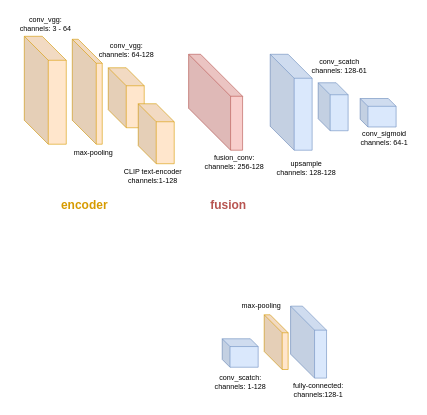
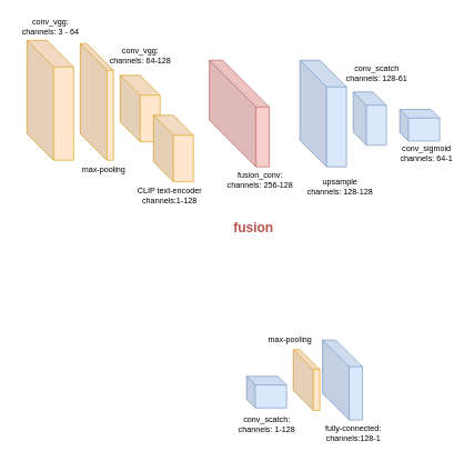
  <mxCell id="0" />
  <mxCell id="1" parent="0" />
  <mxCell id="2" value="" style="shape=cube;whiteSpace=wrap;html=1;boundedLbl=1;backgroundOutline=1;darkOpacity=0.05;darkOpacity2=0.1;size=70;fillColor=#f8cecc;strokeColor=#b85450;" vertex="1" parent="1"><mxGeometry x="314" y="90" width="90" height="160" as="geometry" /></mxCell>
  <mxCell id="3" value="" style="shape=cube;whiteSpace=wrap;html=1;boundedLbl=1;backgroundOutline=1;darkOpacity=0.05;darkOpacity2=0.1;size=40;fillColor=#ffe6cc;strokeColor=#d79b00;" vertex="1" parent="1"><mxGeometry x="40" y="60" width="70" height="180" as="geometry" /></mxCell>
  <mxCell id="4" value="" style="shape=cube;whiteSpace=wrap;html=1;boundedLbl=1;backgroundOutline=1;darkOpacity=0.05;darkOpacity2=0.1;size=30;fillColor=#ffe6cc;strokeColor=#d79b00;" vertex="1" parent="1"><mxGeometry x="180" y="112.5" width="60" height="100" as="geometry" /></mxCell>
  <mxCell id="5" value="" style="shape=cube;whiteSpace=wrap;html=1;boundedLbl=1;backgroundOutline=1;darkOpacity=0.05;darkOpacity2=0.1;size=40;fillColor=#ffe6cc;strokeColor=#d79b00;" vertex="1" parent="1"><mxGeometry x="120" y="65" width="50" height="175" as="geometry" /></mxCell>
  <mxCell id="6" value="" style="shape=cube;whiteSpace=wrap;html=1;boundedLbl=1;backgroundOutline=1;darkOpacity=0.05;darkOpacity2=0.1;size=30;fillColor=#ffe6cc;strokeColor=#d79b00;" vertex="1" parent="1"><mxGeometry x="230" y="172.5" width="60" height="100" as="geometry" /></mxCell>
  <mxCell id="7" value="conv_vgg:&lt;br&gt;channels: 3 - 64" style="text;html=1;align=center;verticalAlign=middle;resizable=0;points=[];autosize=1;strokeColor=none;fillColor=none;" vertex="1" parent="1"><mxGeometry x="20" y="20" width="110" height="40" as="geometry" /></mxCell>
  <mxCell id="8" value="max-pooling" style="text;html=1;align=center;verticalAlign=middle;resizable=0;points=[];autosize=1;strokeColor=none;fillColor=none;" vertex="1" parent="1"><mxGeometry x="110" y="240" width="90" height="30" as="geometry" /></mxCell>
  <mxCell id="9" value="conv_vgg:&lt;br&gt;channels: 64-128" style="text;html=1;align=center;verticalAlign=middle;resizable=0;points=[];autosize=1;strokeColor=none;fillColor=none;" vertex="1" parent="1"><mxGeometry x="150" y="62.5" width="120" height="40" as="geometry" /></mxCell>
  <mxCell id="10" value="CLIP text-encoder&lt;br&gt;channels:1-128" style="text;html=1;align=center;verticalAlign=middle;resizable=0;points=[];autosize=1;strokeColor=none;fillColor=none;" vertex="1" parent="1"><mxGeometry x="194" y="272.5" width="120" height="40" as="geometry" /></mxCell>
  <mxCell id="11" value="fusion_conv:&lt;br&gt;channels: 256-128" style="text;html=1;align=center;verticalAlign=middle;resizable=0;points=[];autosize=1;strokeColor=none;fillColor=none;" vertex="1" parent="1"><mxGeometry x="330" y="250" width="120" height="40" as="geometry" /></mxCell>
  <mxCell id="12" value="" style="shape=cube;whiteSpace=wrap;html=1;boundedLbl=1;backgroundOutline=1;darkOpacity=0.05;darkOpacity2=0.1;size=40;fillColor=#dae8fc;strokeColor=#6c8ebf;" vertex="1" parent="1"><mxGeometry x="450" y="90" width="70" height="160" as="geometry" /></mxCell>
  <mxCell id="13" value="upsample&lt;br&gt;channels: 128-128" style="text;html=1;align=center;verticalAlign=middle;resizable=0;points=[];autosize=1;strokeColor=none;fillColor=none;" vertex="1" parent="1"><mxGeometry x="450" y="260" width="120" height="40" as="geometry" /></mxCell>
  <mxCell id="14" value="" style="shape=cube;whiteSpace=wrap;html=1;boundedLbl=1;backgroundOutline=1;darkOpacity=0.05;darkOpacity2=0.1;size=20;fillColor=#dae8fc;strokeColor=#6c8ebf;" vertex="1" parent="1"><mxGeometry x="530" y="137.5" width="50" height="80" as="geometry" /></mxCell>
  <mxCell id="15" value="conv_scatch&lt;br&gt;channels: 128-61" style="text;html=1;align=center;verticalAlign=middle;resizable=0;points=[];autosize=1;strokeColor=none;fillColor=none;" vertex="1" parent="1"><mxGeometry x="505" y="90" width="120" height="40" as="geometry" /></mxCell>
  <mxCell id="16" value="" style="shape=cube;whiteSpace=wrap;html=1;boundedLbl=1;backgroundOutline=1;darkOpacity=0.05;darkOpacity2=0.1;size=13;fillColor=#dae8fc;strokeColor=#6c8ebf;" vertex="1" parent="1"><mxGeometry x="370" y="564.37" width="60" height="47.5" as="geometry" /></mxCell>
  <mxCell id="17" value="conv_sigmoid&lt;br&gt;channels: 64-1" style="text;html=1;align=center;verticalAlign=middle;resizable=0;points=[];autosize=1;strokeColor=none;fillColor=none;" vertex="1" parent="1"><mxGeometry x="590" y="210" width="100" height="40" as="geometry" /></mxCell>
- <mxCell id="18" value="&lt;font color=&quot;#d79b00&quot; size=&quot;1&quot;&gt;&lt;b style=&quot;font-size: 20px;&quot;&gt;encoder&lt;/b&gt;&lt;/font&gt;" style="text;html=1;align=center;verticalAlign=middle;resizable=0;points=[];autosize=1;strokeColor=none;fillColor=none;" vertex="1" parent="1"><mxGeometry x="90" y="320" width="100" height="40" as="geometry" /></mxCell>
  <mxCell id="19" value="&lt;font color=&quot;#b85450&quot; size=&quot;1&quot;&gt;&lt;b style=&quot;font-size: 20px;&quot;&gt;fusion&lt;/b&gt;&lt;/font&gt;" style="text;html=1;align=center;verticalAlign=middle;resizable=0;points=[];autosize=1;strokeColor=none;fillColor=none;" vertex="1" parent="1"><mxGeometry x="340" y="320" width="80" height="40" as="geometry" /></mxCell>
  <mxCell id="20" value="" style="shape=cube;whiteSpace=wrap;html=1;boundedLbl=1;backgroundOutline=1;darkOpacity=0.05;darkOpacity2=0.1;size=13;fillColor=#dae8fc;strokeColor=#6c8ebf;" vertex="1" parent="1"><mxGeometry x="600" y="163.75" width="60" height="47.5" as="geometry" /></mxCell>
  <mxCell id="21" value="" style="shape=cube;whiteSpace=wrap;html=1;boundedLbl=1;backgroundOutline=1;darkOpacity=0.05;darkOpacity2=0.1;size=30;fillColor=#ffe6cc;strokeColor=#d79b00;" vertex="1" parent="1"><mxGeometry x="440" y="524.37" width="40" height="91.25" as="geometry" /></mxCell>
  <mxCell id="22" value="" style="shape=cube;whiteSpace=wrap;html=1;boundedLbl=1;backgroundOutline=1;darkOpacity=0.05;darkOpacity2=0.1;size=40;fillColor=#dae8fc;strokeColor=#6c8ebf;" vertex="1" parent="1"><mxGeometry x="484" y="510" width="60" height="120" as="geometry" /></mxCell>
  <mxCell id="23" value="conv_scatch:&lt;br&gt;channels: 1-128" style="text;html=1;align=center;verticalAlign=middle;resizable=0;points=[];autosize=1;strokeColor=none;fillColor=none;" vertex="1" parent="1"><mxGeometry x="345" y="615.62" width="110" height="40" as="geometry" /></mxCell>
  <mxCell id="24" value="max-pooling" style="text;html=1;align=center;verticalAlign=middle;resizable=0;points=[];autosize=1;strokeColor=none;fillColor=none;" vertex="1" parent="1"><mxGeometry x="390" y="494.37" width="90" height="30" as="geometry" /></mxCell>
  <mxCell id="25" value="fully-connected:&lt;br&gt;channels:128-1" style="text;html=1;align=center;verticalAlign=middle;resizable=0;points=[];autosize=1;strokeColor=none;fillColor=none;" vertex="1" parent="1"><mxGeometry x="475" y="630" width="110" height="40" as="geometry" /></mxCell>
